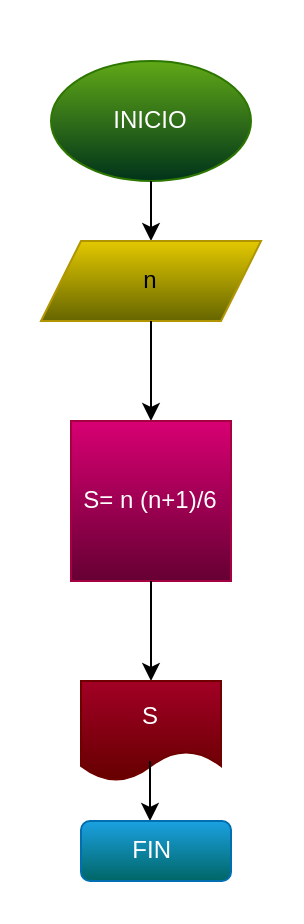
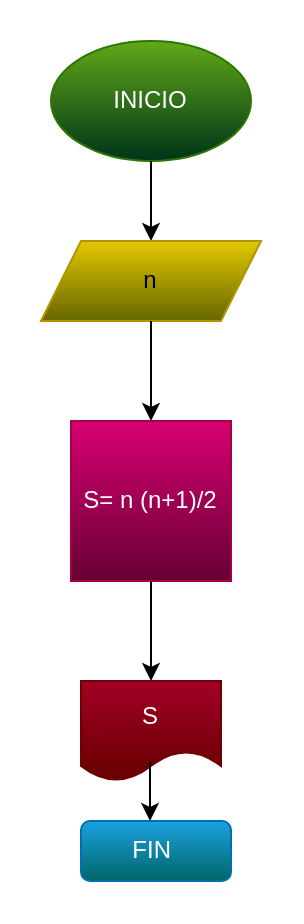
  <mxCell id="0" />
  <mxCell id="1" parent="0" />
- <mxCell id="2" value="INICIO" style="ellipse;whiteSpace=wrap;html=1;fillColor=#60a917;fontColor=#ffffff;strokeColor=#2D7600;gradientColor=#00331A;" vertex="1" parent="1"><mxGeometry x="25" y="30" width="100" height="60" as="geometry" /></mxCell>
+ <mxCell id="2" value="INICIO" style="ellipse;whiteSpace=wrap;html=1;fillColor=#60a917;fontColor=#ffffff;strokeColor=#2D7600;gradientColor=#00331A;" vertex="1" parent="1"><mxGeometry x="25" y="20" width="100" height="60" as="geometry" /></mxCell>
  <mxCell id="3" value="" style="endArrow=classic;html=1;" edge="1" parent="1" source="2"><mxGeometry width="50" height="50" relative="1" as="geometry"><mxPoint x="75" y="130" as="sourcePoint" /><mxPoint x="75" y="120" as="targetPoint" /></mxGeometry></mxCell>
  <mxCell id="4" value="n" style="shape=parallelogram;perimeter=parallelogramPerimeter;whiteSpace=wrap;html=1;fixedSize=1;fillColor=#e3c800;fontColor=#000000;strokeColor=#B09500;gradientColor=#666600;" vertex="1" parent="1"><mxGeometry x="20" y="120" width="110" height="40" as="geometry" /></mxCell>
  <mxCell id="5" value="" style="endArrow=classic;html=1;" edge="1" parent="1" source="4"><mxGeometry width="50" height="50" relative="1" as="geometry"><mxPoint x="75" y="210" as="sourcePoint" /><mxPoint x="75" y="210" as="targetPoint" /></mxGeometry></mxCell>
- <mxCell id="6" value="S= n (n+1)/6" style="whiteSpace=wrap;html=1;aspect=fixed;fillColor=#d80073;fontColor=#ffffff;strokeColor=#A50040;gradientColor=#660033;" vertex="1" parent="1"><mxGeometry x="35" y="210" width="80" height="80" as="geometry" /></mxCell>
+ <mxCell id="6" value="S= n (n+1)/2" style="whiteSpace=wrap;html=1;aspect=fixed;fillColor=#d80073;fontColor=#ffffff;strokeColor=#A50040;gradientColor=#660033;" vertex="1" parent="1"><mxGeometry x="35" y="210" width="80" height="80" as="geometry" /></mxCell>
  <mxCell id="7" value="" style="endArrow=classic;html=1;" edge="1" parent="1" source="6"><mxGeometry width="50" height="50" relative="1" as="geometry"><mxPoint x="75" y="340" as="sourcePoint" /><mxPoint x="75" y="340" as="targetPoint" /></mxGeometry></mxCell>
  <mxCell id="8" value="S" style="shape=document;whiteSpace=wrap;html=1;boundedLbl=1;fillColor=#a20025;fontColor=#ffffff;strokeColor=#6F0000;gradientColor=#660000;" vertex="1" parent="1"><mxGeometry x="40" y="340" width="70" height="50" as="geometry" /></mxCell>
  <mxCell id="9" value="" style="endArrow=classic;html=1;" edge="1" parent="1"><mxGeometry width="50" height="50" relative="1" as="geometry"><mxPoint x="74.5" y="380" as="sourcePoint" /><mxPoint x="74.5" y="410" as="targetPoint" /></mxGeometry></mxCell>
  <mxCell id="10" value="FIN&amp;nbsp;" style="rounded=1;whiteSpace=wrap;html=1;fillColor=#1ba1e2;fontColor=#ffffff;strokeColor=#006EAF;gradientColor=#006666;" vertex="1" parent="1"><mxGeometry x="40" y="410" width="75" height="30" as="geometry" /></mxCell>
